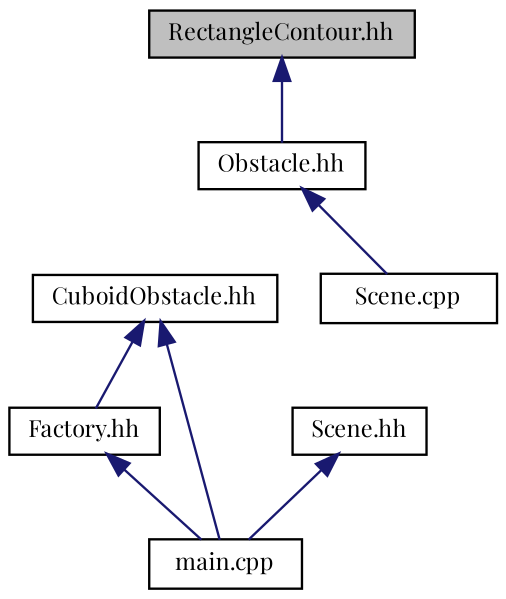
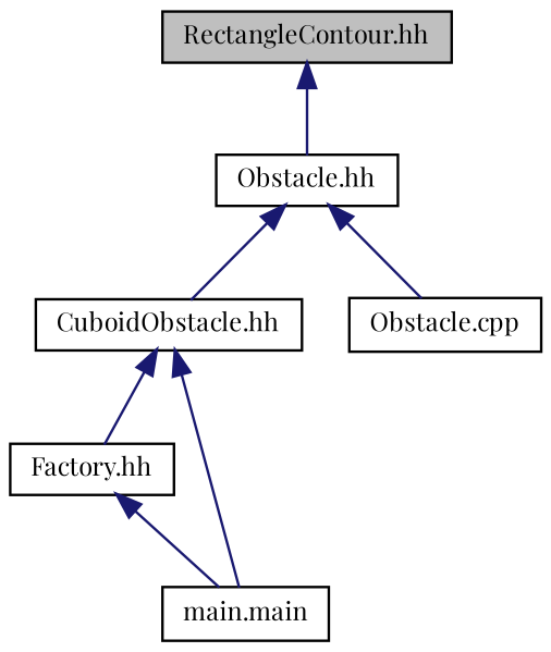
  digraph {
    fontname="Playfair Display"
    node [color=black fillcolor=white fontname="Playfair Display" fontsize=10 shape=record style=filled]
    edge [color=midnightblue dir=back fontname="Playfair Display" fontsize=10 labelfontname=Helvetica labelfontsize=10 style=solid]
    n1 [fillcolor=grey75 fontcolor=black height=0.2 label="RectangleContour.hh" width=0.4]
    n2 [height=0.2 label="Obstacle.hh" width=0.4]
    n3 [height=0.2 label="CuboidObstacle.hh" width=0.4]
-   n4 [height=0.2 label="Scene.cpp" width=0.4]
+   n4 [height=0.2 label="Obstacle.cpp" width=0.4]
    n5 [height=0.2 label="Factory.hh" width=0.4]
-   n6 [height=0.2 label="main.cpp" width=0.4]
-   n7 [height=0.2 label="Scene.hh" width=0.4]
+   n6 [height=0.2 label="main.main" width=0.4]
    n1 -> n2
+   n2 -> n3
    n2 -> n4
    n3 -> n5
    n3 -> n6
    n5 -> n6
-   n7 -> n6
  }
